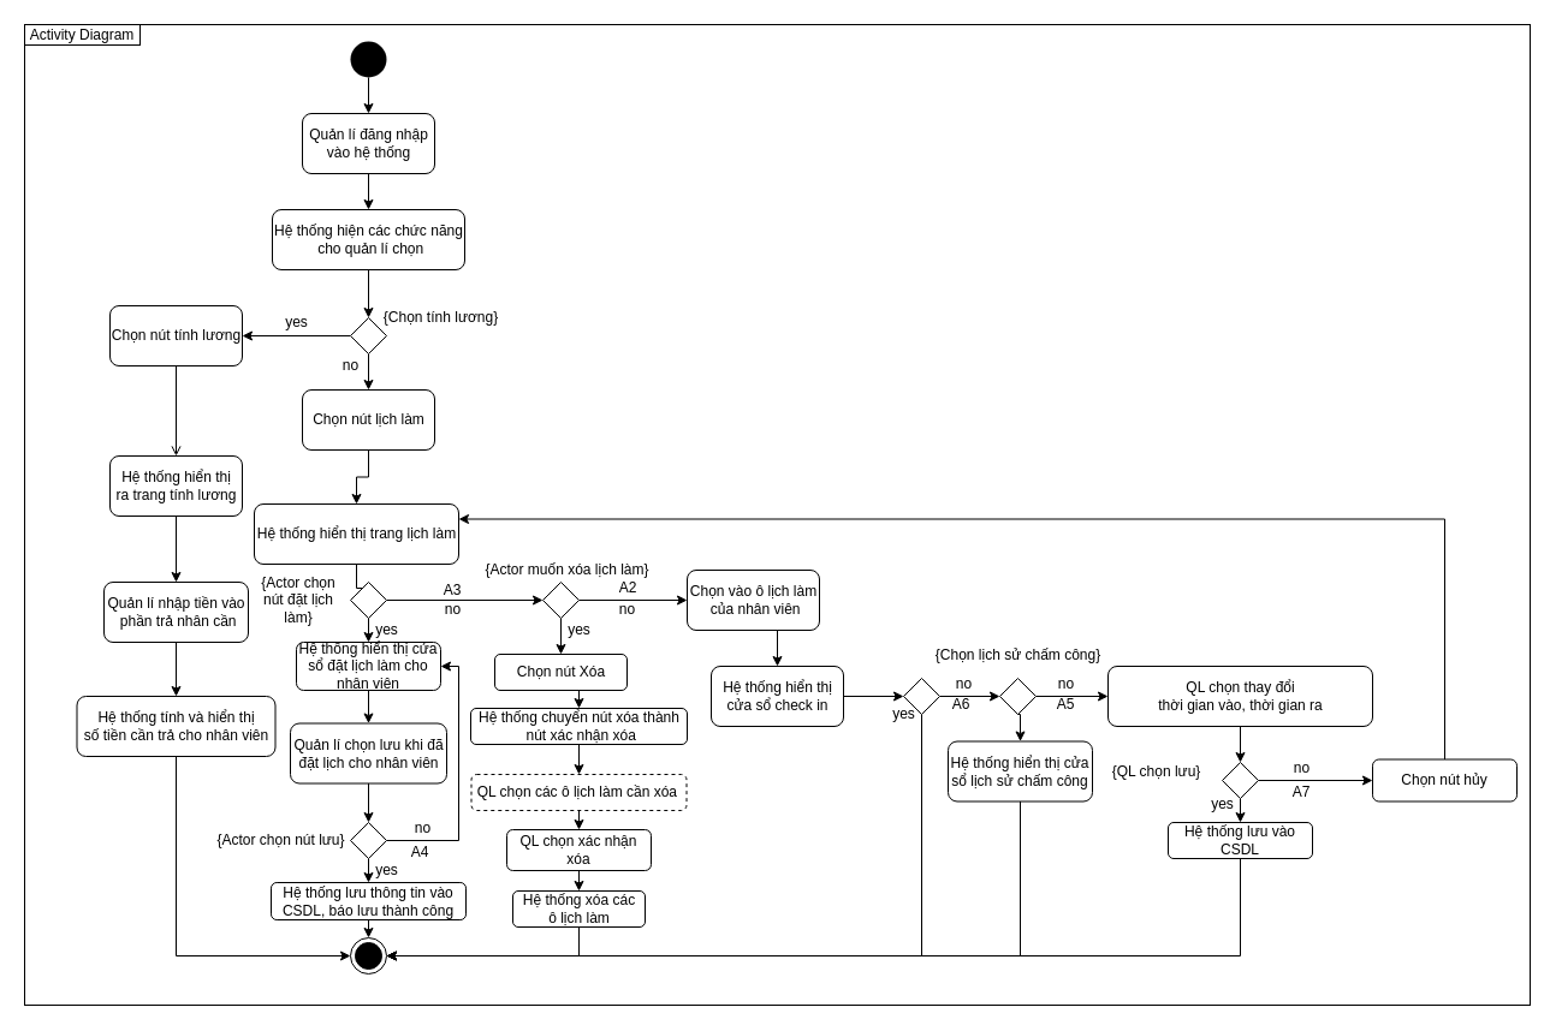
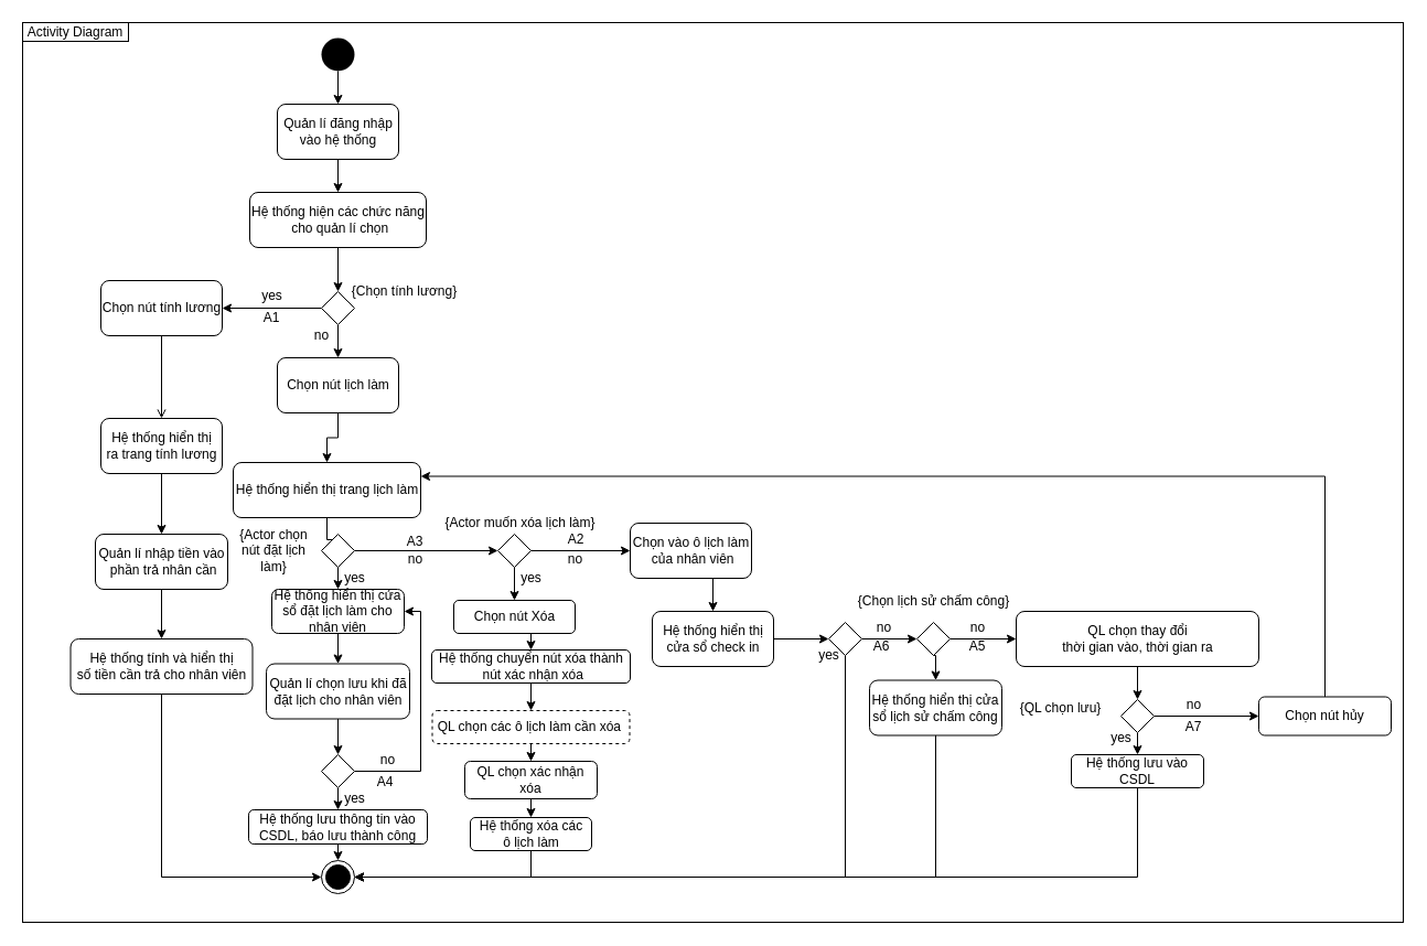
  <mxCell id="0" />
  <mxCell id="1" parent="0" />
  <mxCell id="2" value="" style="rounded=0;whiteSpace=wrap;html=1;fillColor=none;" parent="1" vertex="1"><mxGeometry x="20" y="20" width="1252" height="816" as="geometry" /></mxCell>
  <mxCell id="3" style="edgeStyle=orthogonalEdgeStyle;rounded=0;orthogonalLoop=1;jettySize=auto;html=1;exitX=0.5;exitY=1;exitDx=0;exitDy=0;entryX=0.5;entryY=0;entryDx=0;entryDy=0;" parent="1" source="4" target="6" edge="1"><mxGeometry relative="1" as="geometry" /></mxCell>
  <mxCell id="4" value="Quản lí đăng nhập &lt;br&gt;vào hệ thống" style="html=1;rounded=1;" parent="1" vertex="1"><mxGeometry x="251" y="94" width="110" height="50" as="geometry" /></mxCell>
  <mxCell id="5" style="edgeStyle=orthogonalEdgeStyle;rounded=0;orthogonalLoop=1;jettySize=auto;html=1;exitX=0.5;exitY=1;exitDx=0;exitDy=0;" parent="1" source="6" target="18" edge="1"><mxGeometry relative="1" as="geometry" /></mxCell>
  <mxCell id="6" value="Hệ thống hiện các chức năng&lt;br&gt;&amp;nbsp;cho quản lí chọn" style="html=1;rounded=1;" parent="1" vertex="1"><mxGeometry x="226" y="174" width="160" height="50" as="geometry" /></mxCell>
  <mxCell id="7" style="edgeStyle=orthogonalEdgeStyle;rounded=0;orthogonalLoop=1;jettySize=auto;html=1;exitX=0.5;exitY=1;exitDx=0;exitDy=0;" parent="1" source="8" target="10" edge="1"><mxGeometry relative="1" as="geometry" /></mxCell>
  <mxCell id="8" value="Chọn nút lịch làm" style="html=1;rounded=1;" parent="1" vertex="1"><mxGeometry x="251" y="324" width="110" height="50" as="geometry" /></mxCell>
  <mxCell id="9" style="edgeStyle=orthogonalEdgeStyle;rounded=0;orthogonalLoop=1;jettySize=auto;html=1;exitX=0.5;exitY=1;exitDx=0;exitDy=0;" parent="1" source="10" target="29" edge="1"><mxGeometry relative="1" as="geometry" /></mxCell>
  <mxCell id="10" value="Hệ thống hiển thị trang lịch làm" style="html=1;rounded=1;" parent="1" vertex="1"><mxGeometry x="211" y="419" width="170" height="50" as="geometry" /></mxCell>
  <mxCell id="11" style="edgeStyle=orthogonalEdgeStyle;rounded=0;orthogonalLoop=1;jettySize=auto;html=1;exitX=0.5;exitY=1;exitDx=0;exitDy=0;entryX=0.5;entryY=0;entryDx=0;entryDy=0;" parent="1" source="12" target="73" edge="1"><mxGeometry relative="1" as="geometry" /></mxCell>
  <mxCell id="12" value="Quản lí chọn lưu khi đã &lt;br&gt;đặt lịch cho nhân viên" style="html=1;rounded=1;" parent="1" vertex="1"><mxGeometry x="241" y="601.5" width="130" height="50" as="geometry" /></mxCell>
  <mxCell id="13" style="edgeStyle=orthogonalEdgeStyle;rounded=0;orthogonalLoop=1;jettySize=auto;html=1;exitX=0.5;exitY=1;exitDx=0;exitDy=0;entryX=0.5;entryY=0;entryDx=0;entryDy=0;" parent="1" source="14" target="4" edge="1"><mxGeometry relative="1" as="geometry" /></mxCell>
  <mxCell id="14" value="" style="ellipse;fillColor=#000000;strokeColor=none;" parent="1" vertex="1"><mxGeometry x="291" y="34" width="30" height="30" as="geometry" /></mxCell>
  <mxCell id="15" value="" style="ellipse;html=1;shape=endState;fillColor=#000000;strokeColor=#000000;" parent="1" vertex="1"><mxGeometry x="291" y="780" width="30" height="30" as="geometry" /></mxCell>
  <mxCell id="16" style="edgeStyle=orthogonalEdgeStyle;rounded=0;orthogonalLoop=1;jettySize=auto;html=1;exitX=0.5;exitY=1;exitDx=0;exitDy=0;" parent="1" source="18" target="8" edge="1"><mxGeometry relative="1" as="geometry" /></mxCell>
  <mxCell id="17" style="edgeStyle=orthogonalEdgeStyle;rounded=0;orthogonalLoop=1;jettySize=auto;html=1;exitX=0;exitY=0.5;exitDx=0;exitDy=0;entryX=1;entryY=0.5;entryDx=0;entryDy=0;" parent="1" source="18" target="20" edge="1"><mxGeometry relative="1" as="geometry" /></mxCell>
  <mxCell id="18" value="" style="rhombus;" parent="1" vertex="1"><mxGeometry x="291" y="264" width="30" height="30" as="geometry" /></mxCell>
  <mxCell id="19" style="edgeStyle=orthogonalEdgeStyle;rounded=0;orthogonalLoop=1;jettySize=auto;html=1;exitX=0.5;exitY=1;exitDx=0;exitDy=0;entryX=0.5;entryY=0;entryDx=0;entryDy=0;endArrow=open;" parent="1" source="20" target="22" edge="1"><mxGeometry relative="1" as="geometry" /></mxCell>
  <mxCell id="20" value="Chọn nút tính lương" style="html=1;rounded=1;" parent="1" vertex="1"><mxGeometry x="91" y="254" width="110" height="50" as="geometry" /></mxCell>
  <mxCell id="21" style="edgeStyle=orthogonalEdgeStyle;rounded=0;orthogonalLoop=1;jettySize=auto;html=1;exitX=0.5;exitY=1;exitDx=0;exitDy=0;entryX=0.5;entryY=0;entryDx=0;entryDy=0;" parent="1" source="22" target="24" edge="1"><mxGeometry relative="1" as="geometry" /></mxCell>
  <mxCell id="22" value="Hệ thống hiển thị&lt;br&gt;ra trang tính lương" style="html=1;rounded=1;" parent="1" vertex="1"><mxGeometry x="91" y="379" width="110" height="50" as="geometry" /></mxCell>
  <mxCell id="23" value="" style="edgeStyle=orthogonalEdgeStyle;rounded=0;orthogonalLoop=1;jettySize=auto;html=1;" parent="1" source="24" target="26" edge="1"><mxGeometry relative="1" as="geometry" /></mxCell>
  <mxCell id="24" value="Quản lí nhập tiền vào&lt;br&gt;&amp;nbsp;phần trả nhân cần" style="html=1;rounded=1;" parent="1" vertex="1"><mxGeometry x="86" y="484" width="120" height="50" as="geometry" /></mxCell>
  <mxCell id="25" style="edgeStyle=orthogonalEdgeStyle;rounded=0;orthogonalLoop=1;jettySize=auto;html=1;exitX=0.5;exitY=1;exitDx=0;exitDy=0;entryX=0;entryY=0.5;entryDx=0;entryDy=0;" parent="1" source="26" target="15" edge="1"><mxGeometry relative="1" as="geometry" /></mxCell>
  <mxCell id="26" value="Hệ thống tính và hiển thị&lt;br&gt;số tiền cần trả cho nhân viên" style="html=1;rounded=1;" parent="1" vertex="1"><mxGeometry x="63.5" y="579" width="165" height="50" as="geometry" /></mxCell>
  <mxCell id="27" style="edgeStyle=orthogonalEdgeStyle;rounded=0;orthogonalLoop=1;jettySize=auto;html=1;exitX=1;exitY=0.5;exitDx=0;exitDy=0;entryX=0;entryY=0.5;entryDx=0;entryDy=0;" parent="1" source="29" target="34" edge="1"><mxGeometry relative="1" as="geometry" /></mxCell>
  <mxCell id="28" style="edgeStyle=orthogonalEdgeStyle;rounded=0;orthogonalLoop=1;jettySize=auto;html=1;exitX=0.5;exitY=1;exitDx=0;exitDy=0;entryX=0.5;entryY=0;entryDx=0;entryDy=0;" parent="1" source="29" target="54" edge="1"><mxGeometry relative="1" as="geometry" /></mxCell>
  <mxCell id="29" value="" style="rhombus;" parent="1" vertex="1"><mxGeometry x="291" y="484" width="30" height="30" as="geometry" /></mxCell>
  <mxCell id="30" style="edgeStyle=orthogonalEdgeStyle;rounded=0;orthogonalLoop=1;jettySize=auto;html=1;exitX=0.5;exitY=1;exitDx=0;exitDy=0;entryX=0.5;entryY=0;entryDx=0;entryDy=0;" parent="1" source="31" target="44" edge="1"><mxGeometry relative="1" as="geometry" /></mxCell>
  <mxCell id="31" value="Chọn vào ô lịch làm&lt;br&gt;&amp;nbsp;của nhân viên" style="html=1;rounded=1;" parent="1" vertex="1"><mxGeometry x="571" y="474" width="110" height="50" as="geometry" /></mxCell>
  <mxCell id="32" style="edgeStyle=orthogonalEdgeStyle;rounded=0;orthogonalLoop=1;jettySize=auto;html=1;exitX=0.5;exitY=1;exitDx=0;exitDy=0;entryX=0.5;entryY=0;entryDx=0;entryDy=0;" parent="1" source="34" target="36" edge="1"><mxGeometry relative="1" as="geometry" /></mxCell>
  <mxCell id="33" style="edgeStyle=orthogonalEdgeStyle;rounded=0;orthogonalLoop=1;jettySize=auto;html=1;exitX=1;exitY=0.5;exitDx=0;exitDy=0;entryX=0;entryY=0.5;entryDx=0;entryDy=0;" parent="1" source="34" target="31" edge="1"><mxGeometry relative="1" as="geometry" /></mxCell>
  <mxCell id="34" value="" style="rhombus;" parent="1" vertex="1"><mxGeometry x="451" y="484" width="30" height="30" as="geometry" /></mxCell>
  <mxCell id="35" style="edgeStyle=orthogonalEdgeStyle;rounded=0;orthogonalLoop=1;jettySize=auto;html=1;exitX=0.5;exitY=1;exitDx=0;exitDy=0;entryX=0.5;entryY=0;entryDx=0;entryDy=0;" parent="1" source="36" target="38" edge="1"><mxGeometry relative="1" as="geometry" /></mxCell>
  <mxCell id="36" value="Chọn nút Xóa" style="html=1;rounded=1;" parent="1" vertex="1"><mxGeometry x="411" y="544" width="110" height="30" as="geometry" /></mxCell>
  <mxCell id="37" style="edgeStyle=orthogonalEdgeStyle;rounded=0;orthogonalLoop=1;jettySize=auto;html=1;exitX=0.5;exitY=1;exitDx=0;exitDy=0;entryX=0.5;entryY=0;entryDx=0;entryDy=0;" parent="1" source="38" target="40" edge="1"><mxGeometry relative="1" as="geometry" /></mxCell>
  <mxCell id="38" value="Hệ thống chuyển nút xóa thành&lt;br&gt;&amp;nbsp;nút xác nhận xóa" style="html=1;rounded=1;" parent="1" vertex="1"><mxGeometry x="391" y="589" width="180" height="30" as="geometry" /></mxCell>
  <mxCell id="39" style="edgeStyle=orthogonalEdgeStyle;rounded=0;orthogonalLoop=1;jettySize=auto;html=1;exitX=0.5;exitY=1;exitDx=0;exitDy=0;entryX=0.5;entryY=0;entryDx=0;entryDy=0;" edge="1" parent="1" source="40" target="97"><mxGeometry relative="1" as="geometry" /></mxCell>
  <mxCell id="40" value="QL chọn các ô lịch làm cần xóa&amp;nbsp;" style="html=1;rounded=1;dashed=1;" parent="1" vertex="1"><mxGeometry x="391.5" y="644" width="179" height="30" as="geometry" /></mxCell>
  <mxCell id="41" style="edgeStyle=orthogonalEdgeStyle;rounded=0;orthogonalLoop=1;jettySize=auto;html=1;exitX=0.5;exitY=1;exitDx=0;exitDy=0;entryX=1;entryY=0.5;entryDx=0;entryDy=0;" parent="1" source="42" target="15" edge="1"><mxGeometry relative="1" as="geometry" /></mxCell>
  <mxCell id="42" value="Hệ thống xóa các&lt;br&gt;ô lịch làm" style="html=1;rounded=1;" parent="1" vertex="1"><mxGeometry x="426" y="741" width="110" height="30" as="geometry" /></mxCell>
  <mxCell id="43" style="edgeStyle=orthogonalEdgeStyle;rounded=0;orthogonalLoop=1;jettySize=auto;html=1;exitX=1;exitY=0.5;exitDx=0;exitDy=0;entryX=0;entryY=0.5;entryDx=0;entryDy=0;" parent="1" source="44" target="47" edge="1"><mxGeometry relative="1" as="geometry" /></mxCell>
  <mxCell id="44" value="Hệ thống hiển thị &lt;br&gt;cửa sổ check in" style="html=1;rounded=1;" parent="1" vertex="1"><mxGeometry x="591" y="554" width="110" height="50" as="geometry" /></mxCell>
  <mxCell id="45" style="edgeStyle=orthogonalEdgeStyle;rounded=0;orthogonalLoop=1;jettySize=auto;html=1;exitX=0.5;exitY=1;exitDx=0;exitDy=0;entryX=1;entryY=0.5;entryDx=0;entryDy=0;" parent="1" source="47" target="15" edge="1"><mxGeometry relative="1" as="geometry" /></mxCell>
  <mxCell id="46" style="edgeStyle=orthogonalEdgeStyle;rounded=0;orthogonalLoop=1;jettySize=auto;html=1;exitX=1;exitY=0.5;exitDx=0;exitDy=0;entryX=0;entryY=0.5;entryDx=0;entryDy=0;" parent="1" source="47" target="52" edge="1"><mxGeometry relative="1" as="geometry" /></mxCell>
  <mxCell id="47" value="" style="rhombus;" parent="1" vertex="1"><mxGeometry x="751" y="564" width="30" height="30" as="geometry" /></mxCell>
  <mxCell id="48" style="edgeStyle=orthogonalEdgeStyle;rounded=0;orthogonalLoop=1;jettySize=auto;html=1;exitX=0.5;exitY=1;exitDx=0;exitDy=0;entryX=0.5;entryY=0;entryDx=0;entryDy=0;" parent="1" source="49" target="57" edge="1"><mxGeometry relative="1" as="geometry" /></mxCell>
  <mxCell id="49" value="QL chọn thay đổi &lt;br&gt;thời gian vào, thời gian ra" style="html=1;rounded=1;" parent="1" vertex="1"><mxGeometry x="921" y="554" width="220" height="50" as="geometry" /></mxCell>
  <mxCell id="50" style="edgeStyle=orthogonalEdgeStyle;rounded=0;orthogonalLoop=1;jettySize=auto;html=1;exitX=1;exitY=0.5;exitDx=0;exitDy=0;entryX=0;entryY=0.5;entryDx=0;entryDy=0;" parent="1" source="52" target="49" edge="1"><mxGeometry relative="1" as="geometry" /></mxCell>
  <mxCell id="51" style="edgeStyle=orthogonalEdgeStyle;rounded=0;orthogonalLoop=1;jettySize=auto;html=1;exitX=0.5;exitY=1;exitDx=0;exitDy=0;entryX=0.5;entryY=0;entryDx=0;entryDy=0;" edge="1" parent="1" source="52" target="63"><mxGeometry relative="1" as="geometry" /></mxCell>
  <mxCell id="52" value="" style="rhombus;" parent="1" vertex="1"><mxGeometry x="831" y="564" width="30" height="30" as="geometry" /></mxCell>
  <mxCell id="53" style="edgeStyle=orthogonalEdgeStyle;rounded=0;orthogonalLoop=1;jettySize=auto;html=1;exitX=0.5;exitY=1;exitDx=0;exitDy=0;entryX=0.5;entryY=0;entryDx=0;entryDy=0;" parent="1" source="54" target="12" edge="1"><mxGeometry relative="1" as="geometry" /></mxCell>
  <mxCell id="54" value="Hệ thống hiển thị cửa sổ đặt lịch làm cho nhân viên" style="rounded=1;whiteSpace=wrap;html=1;" parent="1" vertex="1"><mxGeometry x="246" y="534" width="120" height="40" as="geometry" /></mxCell>
  <mxCell id="55" style="edgeStyle=orthogonalEdgeStyle;rounded=0;orthogonalLoop=1;jettySize=auto;html=1;exitX=0.5;exitY=1;exitDx=0;exitDy=0;entryX=0.5;entryY=0;entryDx=0;entryDy=0;" parent="1" source="57" target="59" edge="1"><mxGeometry relative="1" as="geometry" /></mxCell>
  <mxCell id="56" style="edgeStyle=orthogonalEdgeStyle;rounded=0;orthogonalLoop=1;jettySize=auto;html=1;exitX=1;exitY=0.5;exitDx=0;exitDy=0;entryX=0;entryY=0.5;entryDx=0;entryDy=0;" parent="1" source="57" target="61" edge="1"><mxGeometry relative="1" as="geometry" /></mxCell>
  <mxCell id="57" value="" style="rhombus;" parent="1" vertex="1"><mxGeometry x="1016" y="634" width="30" height="30" as="geometry" /></mxCell>
  <mxCell id="58" style="edgeStyle=orthogonalEdgeStyle;rounded=0;orthogonalLoop=1;jettySize=auto;html=1;exitX=0.5;exitY=1;exitDx=0;exitDy=0;entryX=1;entryY=0.5;entryDx=0;entryDy=0;" parent="1" source="59" target="15" edge="1"><mxGeometry relative="1" as="geometry" /></mxCell>
  <mxCell id="59" value="Hệ thống lưu vào CSDL" style="rounded=1;whiteSpace=wrap;html=1;" parent="1" vertex="1"><mxGeometry x="971" y="684" width="120" height="30" as="geometry" /></mxCell>
  <mxCell id="60" style="edgeStyle=orthogonalEdgeStyle;rounded=0;orthogonalLoop=1;jettySize=auto;html=1;exitX=0.5;exitY=0;exitDx=0;exitDy=0;entryX=1;entryY=0.25;entryDx=0;entryDy=0;" parent="1" source="61" target="10" edge="1"><mxGeometry relative="1" as="geometry" /></mxCell>
  <mxCell id="61" value="Chọn nút hủy" style="rounded=1;whiteSpace=wrap;html=1;" parent="1" vertex="1"><mxGeometry x="1141" y="631.5" width="120" height="35" as="geometry" /></mxCell>
  <mxCell id="62" style="edgeStyle=orthogonalEdgeStyle;rounded=0;orthogonalLoop=1;jettySize=auto;html=1;exitX=0.5;exitY=1;exitDx=0;exitDy=0;entryX=1;entryY=0.5;entryDx=0;entryDy=0;" parent="1" source="63" target="15" edge="1"><mxGeometry relative="1" as="geometry" /></mxCell>
  <mxCell id="63" value="Hệ thống hiển thị cửa sổ lịch sử chấm công" style="rounded=1;whiteSpace=wrap;html=1;" parent="1" vertex="1"><mxGeometry x="788" y="616.5" width="120" height="50" as="geometry" /></mxCell>
  <mxCell id="64" value="{QL chọn lưu}" style="text;html=1;align=center;verticalAlign=middle;resizable=0;points=[];autosize=1;" parent="1" vertex="1"><mxGeometry x="916" y="631.5" width="90" height="20" as="geometry" /></mxCell>
  <mxCell id="65" value="{Chọn lịch sử chấm công}" style="text;html=1;align=center;verticalAlign=middle;resizable=0;points=[];autosize=1;" parent="1" vertex="1"><mxGeometry x="772" y="536" width="148" height="18" as="geometry" /></mxCell>
  <mxCell id="66" value="yes" style="text;html=1;align=center;verticalAlign=middle;resizable=0;points=[];autosize=1;" parent="1" vertex="1"><mxGeometry x="1001" y="659" width="30" height="20" as="geometry" /></mxCell>
  <mxCell id="67" value="no" style="text;html=1;align=center;verticalAlign=middle;resizable=0;points=[];autosize=1;" parent="1" vertex="1"><mxGeometry x="1067" y="629" width="30" height="20" as="geometry" /></mxCell>
  <mxCell id="68" value="no" style="text;html=1;align=center;verticalAlign=middle;resizable=0;points=[];autosize=1;" parent="1" vertex="1"><mxGeometry x="871" y="559" width="30" height="20" as="geometry" /></mxCell>
  <mxCell id="69" value="no" style="text;html=1;align=center;verticalAlign=middle;resizable=0;points=[];autosize=1;" parent="1" vertex="1"><mxGeometry x="786" y="559" width="30" height="20" as="geometry" /></mxCell>
  <mxCell id="70" value="yes" style="text;html=1;align=center;verticalAlign=middle;resizable=0;points=[];autosize=1;" parent="1" vertex="1"><mxGeometry x="736" y="584" width="30" height="20" as="geometry" /></mxCell>
  <mxCell id="71" style="edgeStyle=orthogonalEdgeStyle;rounded=0;orthogonalLoop=1;jettySize=auto;html=1;exitX=1;exitY=0.5;exitDx=0;exitDy=0;entryX=1;entryY=0.5;entryDx=0;entryDy=0;" parent="1" source="73" target="54" edge="1"><mxGeometry relative="1" as="geometry"><Array as="points"><mxPoint x="381" y="699" /><mxPoint x="381" y="554" /></Array></mxGeometry></mxCell>
  <mxCell id="72" style="edgeStyle=orthogonalEdgeStyle;rounded=0;orthogonalLoop=1;jettySize=auto;html=1;exitX=0.5;exitY=1;exitDx=0;exitDy=0;entryX=0.5;entryY=0;entryDx=0;entryDy=0;" edge="1" parent="1" source="73" target="91"><mxGeometry relative="1" as="geometry" /></mxCell>
  <mxCell id="73" value="" style="rhombus;" parent="1" vertex="1"><mxGeometry x="291" y="684" width="30" height="30" as="geometry" /></mxCell>
- <mxCell id="74" value="{Actor chọn nút lưu}" style="text;html=1;align=center;verticalAlign=middle;resizable=0;points=[];autosize=1;" parent="1" vertex="1"><mxGeometry x="175" y="690" width="116" height="18" as="geometry" /></mxCell>
  <mxCell id="75" value="no" style="text;html=1;align=center;verticalAlign=middle;resizable=0;points=[];autosize=1;" parent="1" vertex="1"><mxGeometry x="336" y="679" width="30" height="20" as="geometry" /></mxCell>
  <mxCell id="76" value="yes" style="text;html=1;align=center;verticalAlign=middle;resizable=0;points=[];autosize=1;" parent="1" vertex="1"><mxGeometry x="306" y="714" width="30" height="20" as="geometry" /></mxCell>
  <mxCell id="77" value="{Actor muốn xóa lịch làm}" style="text;html=1;align=center;verticalAlign=middle;resizable=0;points=[];autosize=1;" parent="1" vertex="1"><mxGeometry x="398" y="465" width="146" height="18" as="geometry" /></mxCell>
  <mxCell id="78" value="yes" style="text;html=1;align=center;verticalAlign=middle;resizable=0;points=[];autosize=1;" parent="1" vertex="1"><mxGeometry x="466" y="514" width="30" height="20" as="geometry" /></mxCell>
  <mxCell id="79" value="no" style="text;html=1;align=center;verticalAlign=middle;resizable=0;points=[];autosize=1;" parent="1" vertex="1"><mxGeometry x="506" y="497" width="30" height="20" as="geometry" /></mxCell>
  <mxCell id="80" value="no" style="text;html=1;align=center;verticalAlign=middle;resizable=0;points=[];autosize=1;" parent="1" vertex="1"><mxGeometry x="361" y="497" width="30" height="20" as="geometry" /></mxCell>
  <mxCell id="81" value="yes" style="text;html=1;align=center;verticalAlign=middle;resizable=0;points=[];autosize=1;" parent="1" vertex="1"><mxGeometry x="306" y="514" width="30" height="20" as="geometry" /></mxCell>
  <mxCell id="82" value="{Chọn tính lương}" style="text;html=1;align=center;verticalAlign=middle;resizable=0;points=[];autosize=1;" parent="1" vertex="1"><mxGeometry x="311" y="254" width="110" height="20" as="geometry" /></mxCell>
  <mxCell id="83" value="yes" style="text;html=1;align=center;verticalAlign=middle;resizable=0;points=[];autosize=1;" parent="1" vertex="1"><mxGeometry x="231" y="258" width="30" height="20" as="geometry" /></mxCell>
  <mxCell id="84" value="no" style="text;html=1;align=center;verticalAlign=middle;resizable=0;points=[];autosize=1;" parent="1" vertex="1"><mxGeometry x="276" y="294" width="30" height="20" as="geometry" /></mxCell>
  <mxCell id="85" value="Activity Diagram" style="rounded=0;whiteSpace=wrap;html=1;fillColor=none;" parent="1" vertex="1"><mxGeometry x="20" y="20" width="96" height="17" as="geometry" /></mxCell>
+ <mxCell id="86" value="A1" style="text;html=1;strokeColor=none;fillColor=none;align=center;verticalAlign=middle;whiteSpace=wrap;rounded=0;" vertex="1" parent="1"><mxGeometry x="226" y="278" width="40" height="20" as="geometry" /></mxCell>
  <mxCell id="87" value="{Actor chọn nút đặt lịch làm}" style="text;html=1;strokeColor=none;fillColor=none;align=center;verticalAlign=middle;whiteSpace=wrap;rounded=0;" vertex="1" parent="1"><mxGeometry x="215" y="489" width="66" height="20" as="geometry" /></mxCell>
  <mxCell id="88" value="A3" style="text;html=1;strokeColor=none;fillColor=none;align=center;verticalAlign=middle;whiteSpace=wrap;rounded=0;" vertex="1" parent="1"><mxGeometry x="356" y="481" width="40" height="20" as="geometry" /></mxCell>
  <mxCell id="89" value="A2" style="text;html=1;strokeColor=none;fillColor=none;align=center;verticalAlign=middle;whiteSpace=wrap;rounded=0;" vertex="1" parent="1"><mxGeometry x="502" y="479" width="40" height="20" as="geometry" /></mxCell>
  <mxCell id="90" style="edgeStyle=orthogonalEdgeStyle;rounded=0;orthogonalLoop=1;jettySize=auto;html=1;exitX=0.5;exitY=1;exitDx=0;exitDy=0;entryX=0.5;entryY=0;entryDx=0;entryDy=0;" edge="1" parent="1" source="91" target="15"><mxGeometry relative="1" as="geometry" /></mxCell>
  <mxCell id="91" value="Hệ thống lưu thông tin vào CSDL, báo lưu thành công" style="rounded=1;whiteSpace=wrap;html=1;" vertex="1" parent="1"><mxGeometry x="225" y="734" width="162" height="31" as="geometry" /></mxCell>
  <mxCell id="92" value="A4" style="text;html=1;strokeColor=none;fillColor=none;align=center;verticalAlign=middle;whiteSpace=wrap;rounded=0;" vertex="1" parent="1"><mxGeometry x="329" y="699" width="40" height="20" as="geometry" /></mxCell>
  <mxCell id="93" value="A5" style="text;html=1;strokeColor=none;fillColor=none;align=center;verticalAlign=middle;whiteSpace=wrap;rounded=0;" vertex="1" parent="1"><mxGeometry x="866" y="576" width="40" height="20" as="geometry" /></mxCell>
  <mxCell id="94" value="A7" style="text;html=1;strokeColor=none;fillColor=none;align=center;verticalAlign=middle;whiteSpace=wrap;rounded=0;" vertex="1" parent="1"><mxGeometry x="1062" y="649" width="40" height="20" as="geometry" /></mxCell>
  <mxCell id="95" value="A6" style="text;html=1;strokeColor=none;fillColor=none;align=center;verticalAlign=middle;whiteSpace=wrap;rounded=0;" vertex="1" parent="1"><mxGeometry x="779" y="576" width="40" height="20" as="geometry" /></mxCell>
  <mxCell id="96" style="edgeStyle=orthogonalEdgeStyle;rounded=0;orthogonalLoop=1;jettySize=auto;html=1;exitX=0.5;exitY=1;exitDx=0;exitDy=0;entryX=0.5;entryY=0;entryDx=0;entryDy=0;" edge="1" parent="1" source="97" target="42"><mxGeometry relative="1" as="geometry" /></mxCell>
  <mxCell id="97" value="QL chọn xác nhận xóa" style="rounded=1;whiteSpace=wrap;html=1;" vertex="1" parent="1"><mxGeometry x="421" y="690" width="120" height="34" as="geometry" /></mxCell>
  <mxCell id="98" style="edgeStyle=orthogonalEdgeStyle;rounded=0;orthogonalLoop=1;jettySize=auto;html=1;exitX=0.5;exitY=1;exitDx=0;exitDy=0;" edge="1" parent="1" source="85" target="85"><mxGeometry relative="1" as="geometry" /></mxCell>
